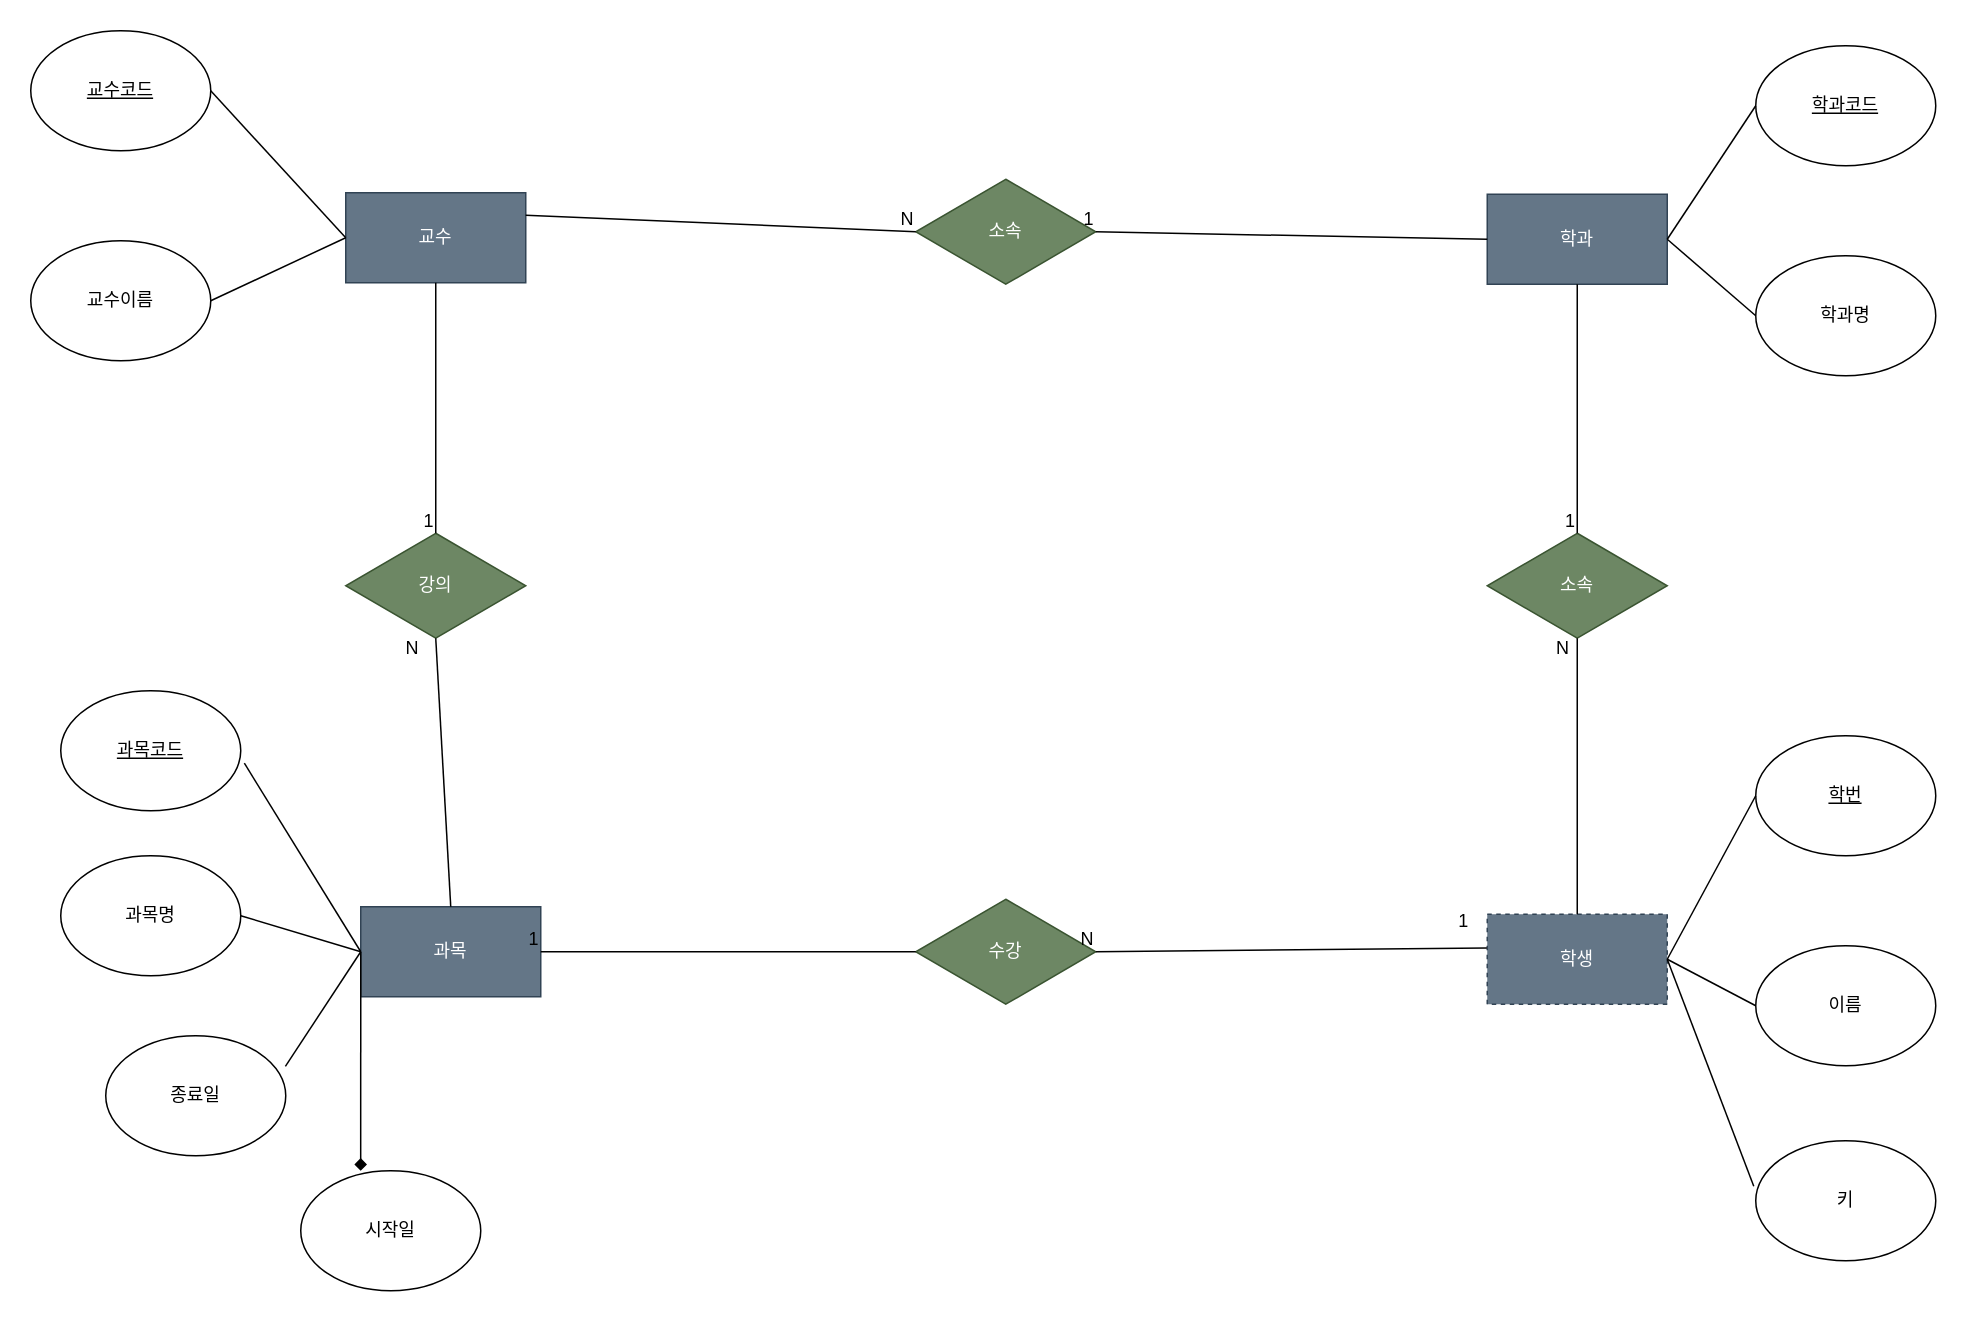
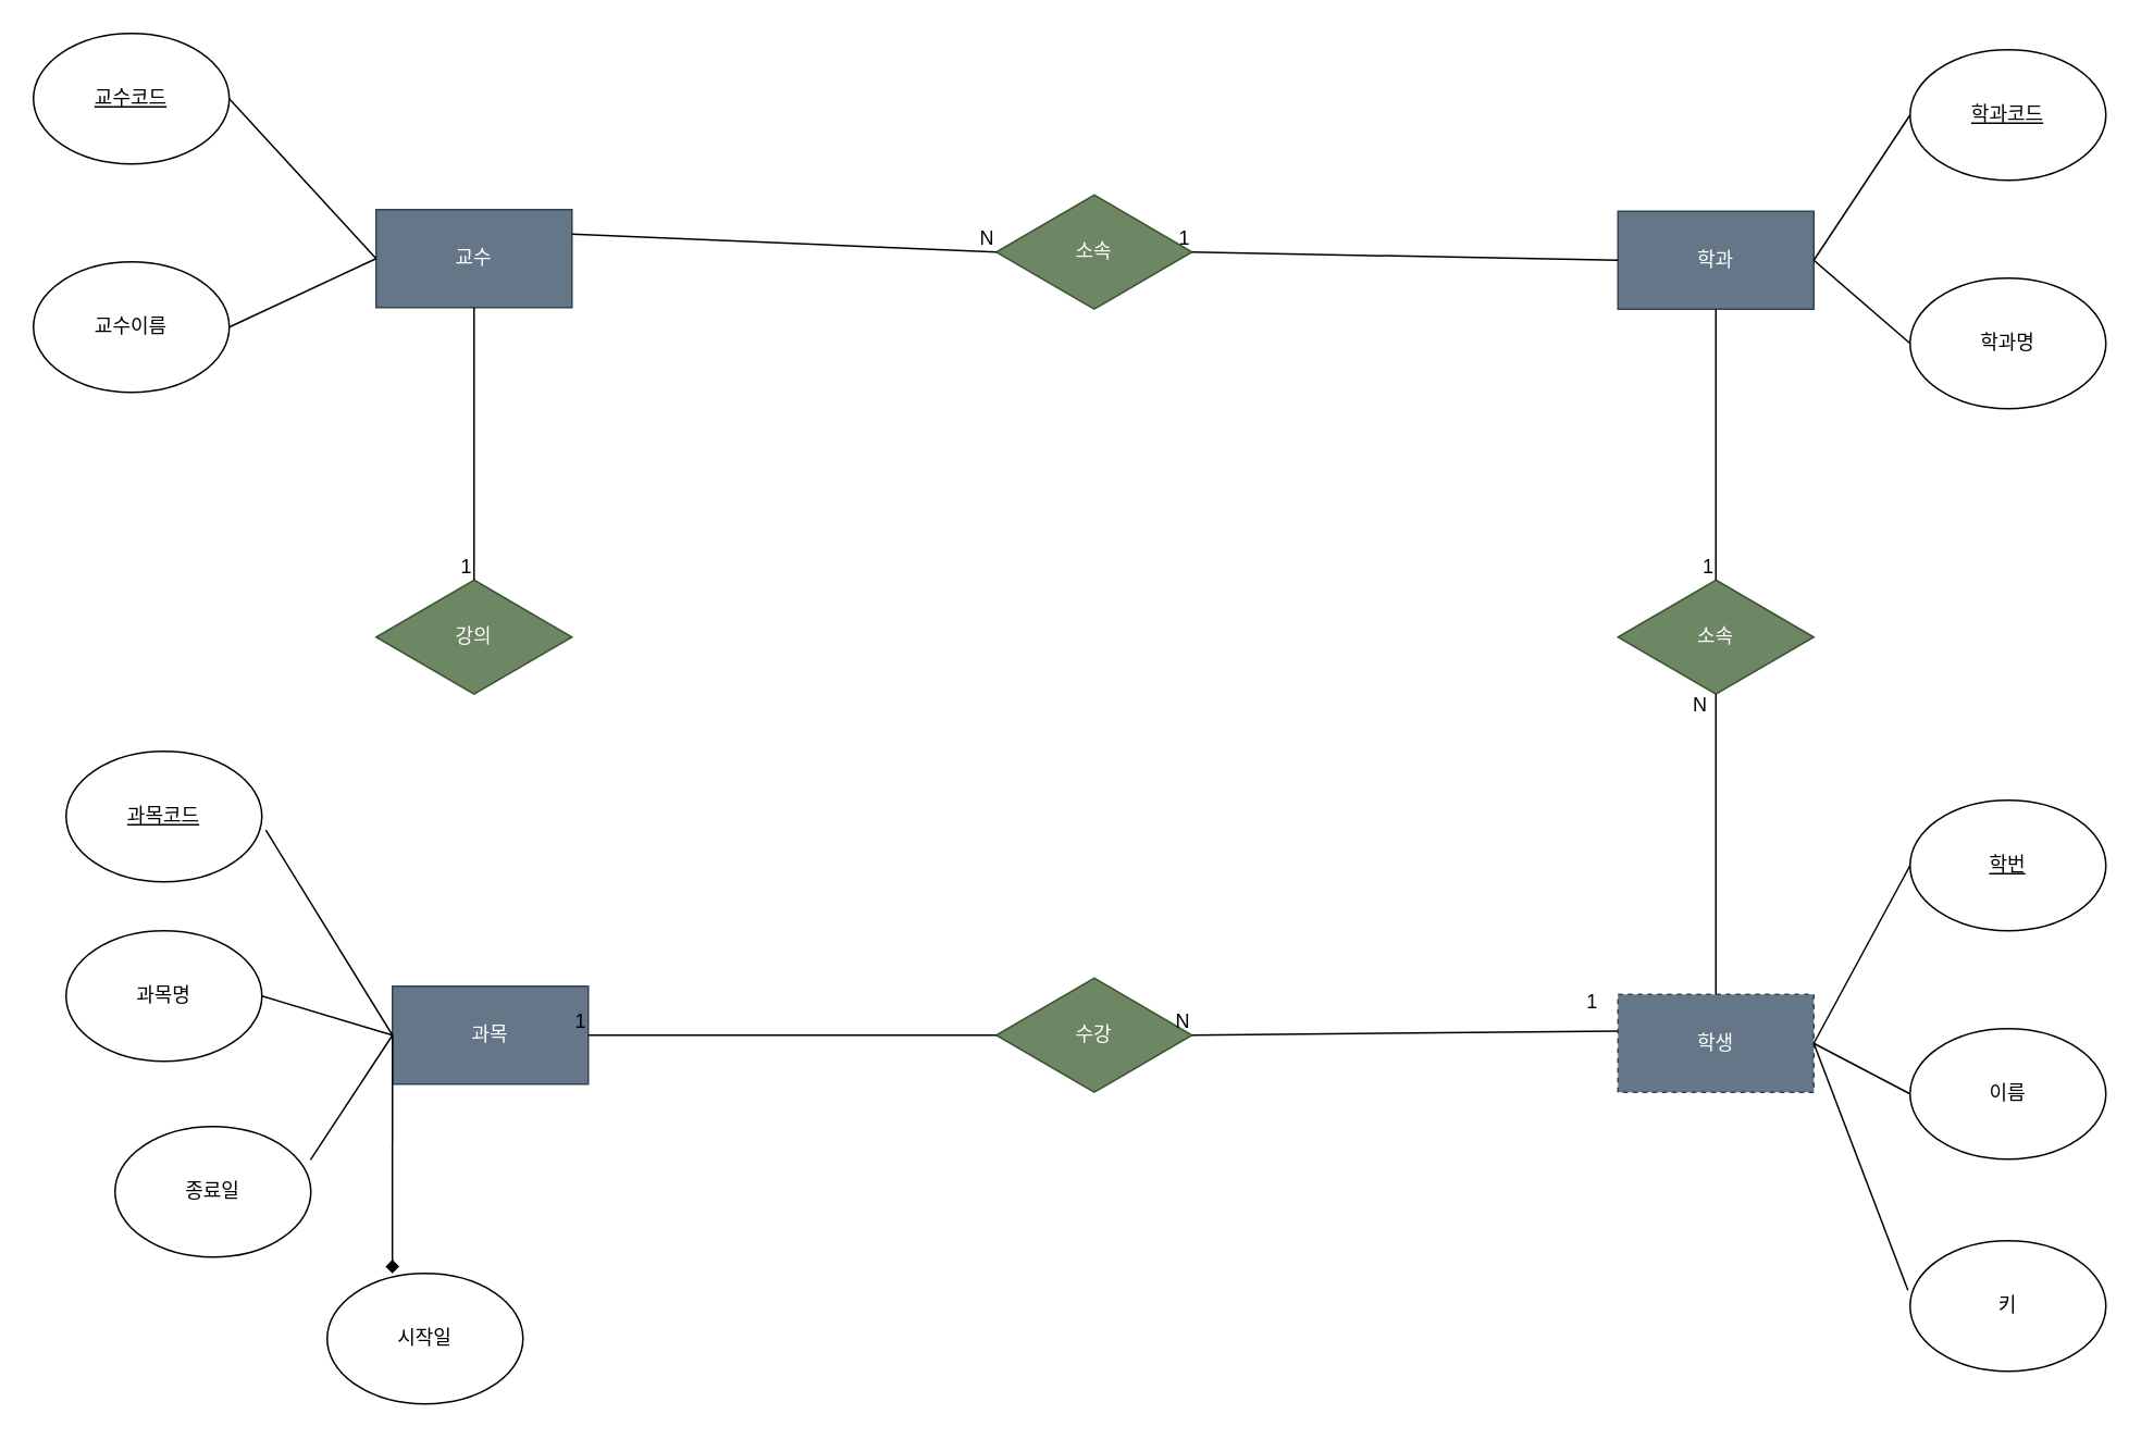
  <mxCell id="0" />
  <mxCell id="1" parent="0" />
  <mxCell id="2" value="교수" style="rounded=0;whiteSpace=wrap;html=1;fillColor=#647687;fontColor=#ffffff;strokeColor=#314354;" vertex="1" parent="1"><mxGeometry x="230" y="128" width="120" height="60" as="geometry" /></mxCell>
  <mxCell id="3" value="학과" style="rounded=0;whiteSpace=wrap;html=1;fillColor=#647687;fontColor=#ffffff;strokeColor=#314354;" vertex="1" parent="1"><mxGeometry x="991" y="129" width="120" height="60" as="geometry" /></mxCell>
  <mxCell id="4" value="과목" style="rounded=0;whiteSpace=wrap;html=1;fillColor=#647687;fontColor=#ffffff;strokeColor=#314354;" vertex="1" parent="1"><mxGeometry x="240" y="604" width="120" height="60" as="geometry" /></mxCell>
  <mxCell id="5" value="학생" style="rounded=0;whiteSpace=wrap;html=1;fillColor=#647687;fontColor=#ffffff;strokeColor=#314354;dashed=1;" vertex="1" parent="1"><mxGeometry x="991" y="609" width="120" height="60" as="geometry" /></mxCell>
  <mxCell id="6" value="강의" style="rhombus;whiteSpace=wrap;html=1;fillColor=#6d8764;fontColor=#ffffff;strokeColor=#3A5431;" vertex="1" parent="1"><mxGeometry x="230" y="355" width="120" height="70" as="geometry" /></mxCell>
  <mxCell id="7" value="소속" style="rhombus;whiteSpace=wrap;html=1;fillColor=#6d8764;fontColor=#ffffff;strokeColor=#3A5431;" vertex="1" parent="1"><mxGeometry x="610" y="119" width="120" height="70" as="geometry" /></mxCell>
  <mxCell id="8" value="소속" style="rhombus;whiteSpace=wrap;html=1;fillColor=#6d8764;fontColor=#ffffff;strokeColor=#3A5431;" vertex="1" parent="1"><mxGeometry x="991" y="355" width="120" height="70" as="geometry" /></mxCell>
  <mxCell id="9" value="수강" style="rhombus;whiteSpace=wrap;html=1;fillColor=#6d8764;fontColor=#ffffff;strokeColor=#3A5431;" vertex="1" parent="1"><mxGeometry x="610" y="599" width="120" height="70" as="geometry" /></mxCell>
  <mxCell id="10" value="&lt;u&gt;교수코드&lt;/u&gt;" style="ellipse;whiteSpace=wrap;html=1;" vertex="1" parent="1"><mxGeometry x="20" y="20" width="120" height="80" as="geometry" /></mxCell>
  <mxCell id="11" value="교수이름" style="ellipse;whiteSpace=wrap;html=1;" vertex="1" parent="1"><mxGeometry x="20" y="160" width="120" height="80" as="geometry" /></mxCell>
  <mxCell id="12" value="&lt;u&gt;과목코드&lt;/u&gt;" style="ellipse;whiteSpace=wrap;html=1;" vertex="1" parent="1"><mxGeometry x="40" y="460" width="120" height="80" as="geometry" /></mxCell>
  <mxCell id="13" value="과목명" style="ellipse;whiteSpace=wrap;html=1;" vertex="1" parent="1"><mxGeometry x="40" y="570" width="120" height="80" as="geometry" /></mxCell>
  <mxCell id="14" value="종료일" style="ellipse;whiteSpace=wrap;html=1;" vertex="1" parent="1"><mxGeometry x="70" y="690" width="120" height="80" as="geometry" /></mxCell>
  <mxCell id="15" value="시작일" style="ellipse;whiteSpace=wrap;html=1;" vertex="1" parent="1"><mxGeometry x="200" y="780" width="120" height="80" as="geometry" /></mxCell>
  <mxCell id="16" value="&lt;u&gt;학번&lt;/u&gt;" style="ellipse;whiteSpace=wrap;html=1;" vertex="1" parent="1"><mxGeometry x="1170" y="490" width="120" height="80" as="geometry" /></mxCell>
  <mxCell id="17" value="이름" style="ellipse;whiteSpace=wrap;html=1;" vertex="1" parent="1"><mxGeometry x="1170" y="630" width="120" height="80" as="geometry" /></mxCell>
  <mxCell id="18" value="키" style="ellipse;whiteSpace=wrap;html=1;" vertex="1" parent="1"><mxGeometry x="1170" y="760" width="120" height="80" as="geometry" /></mxCell>
  <mxCell id="19" value="&lt;u&gt;학과코드&lt;/u&gt;" style="ellipse;whiteSpace=wrap;html=1;" vertex="1" parent="1"><mxGeometry x="1170" y="30" width="120" height="80" as="geometry" /></mxCell>
  <mxCell id="20" value="학과명" style="ellipse;whiteSpace=wrap;html=1;" vertex="1" parent="1"><mxGeometry x="1170" y="170" width="120" height="80" as="geometry" /></mxCell>
  <mxCell id="21" value="" style="endArrow=none;html=1;rounded=0;entryX=0.5;entryY=0;entryDx=0;entryDy=0;exitX=0.5;exitY=1;exitDx=0;exitDy=0;" edge="1" parent="1" source="2" target="6"><mxGeometry relative="1" as="geometry"><mxPoint x="260" y="260" as="sourcePoint" /><mxPoint x="420" y="260" as="targetPoint" /></mxGeometry></mxCell>
  <mxCell id="22" value="1" style="resizable=0;html=1;whiteSpace=wrap;align=right;verticalAlign=bottom;" connectable="0" vertex="1" parent="21"><mxGeometry x="1" relative="1" as="geometry" /></mxCell>
- <mxCell id="23" value="" style="endArrow=none;html=1;rounded=0;entryX=0.5;entryY=1;entryDx=0;entryDy=0;exitX=0.5;exitY=0;exitDx=0;exitDy=0;" edge="1" parent="1" source="4" target="6"><mxGeometry relative="1" as="geometry"><mxPoint x="210" y="510" as="sourcePoint" /><mxPoint x="370" y="510" as="targetPoint" /></mxGeometry></mxCell>
- <mxCell id="24" value="N" style="resizable=0;html=1;whiteSpace=wrap;align=right;verticalAlign=bottom;" connectable="0" vertex="1" parent="23"><mxGeometry x="1" relative="1" as="geometry"><mxPoint x="-10" y="15" as="offset" /></mxGeometry></mxCell>
  <mxCell id="25" value="" style="endArrow=none;html=1;rounded=0;entryX=1;entryY=0.5;entryDx=0;entryDy=0;exitX=0;exitY=0.5;exitDx=0;exitDy=0;" edge="1" parent="1" source="9" target="4"><mxGeometry relative="1" as="geometry"><mxPoint x="580" y="460" as="sourcePoint" /><mxPoint x="740" y="460" as="targetPoint" /></mxGeometry></mxCell>
  <mxCell id="26" value="1" style="resizable=0;html=1;whiteSpace=wrap;align=right;verticalAlign=bottom;" connectable="0" vertex="1" parent="25"><mxGeometry x="1" relative="1" as="geometry" /></mxCell>
  <mxCell id="27" value="" style="endArrow=none;html=1;rounded=0;entryX=1;entryY=0.5;entryDx=0;entryDy=0;exitX=-0.002;exitY=0.375;exitDx=0;exitDy=0;exitPerimeter=0;" edge="1" parent="1" source="5" target="9"><mxGeometry relative="1" as="geometry"><mxPoint x="580" y="460" as="sourcePoint" /><mxPoint x="740" y="460" as="targetPoint" /></mxGeometry></mxCell>
  <mxCell id="28" value="N" style="resizable=0;html=1;whiteSpace=wrap;align=right;verticalAlign=bottom;" connectable="0" vertex="1" parent="27"><mxGeometry x="1" relative="1" as="geometry" /></mxCell>
  <mxCell id="29" value="1" style="text;html=1;align=center;verticalAlign=middle;resizable=0;points=[];autosize=1;strokeColor=none;fillColor=none;" vertex="1" parent="1"><mxGeometry x="960" y="599" width="30" height="30" as="geometry" /></mxCell>
  <mxCell id="30" value="" style="endArrow=none;html=1;rounded=0;entryX=0.5;entryY=1;entryDx=0;entryDy=0;exitX=0.5;exitY=0;exitDx=0;exitDy=0;" edge="1" parent="1" source="5" target="8"><mxGeometry relative="1" as="geometry"><mxPoint x="900" y="499.47" as="sourcePoint" /><mxPoint x="1060" y="499.47" as="targetPoint" /></mxGeometry></mxCell>
  <mxCell id="31" value="N" style="resizable=0;html=1;whiteSpace=wrap;align=right;verticalAlign=bottom;" connectable="0" vertex="1" parent="30"><mxGeometry x="1" relative="1" as="geometry"><mxPoint x="-4" y="15" as="offset" /></mxGeometry></mxCell>
  <mxCell id="32" value="" style="endArrow=none;html=1;rounded=0;exitX=0.5;exitY=1;exitDx=0;exitDy=0;entryX=0.5;entryY=0;entryDx=0;entryDy=0;" edge="1" parent="1" source="3" target="8"><mxGeometry relative="1" as="geometry"><mxPoint x="951" y="270" as="sourcePoint" /><mxPoint x="1111" y="270" as="targetPoint" /></mxGeometry></mxCell>
  <mxCell id="33" value="1" style="resizable=0;html=1;whiteSpace=wrap;align=right;verticalAlign=bottom;" connectable="0" vertex="1" parent="32"><mxGeometry x="1" relative="1" as="geometry" /></mxCell>
  <mxCell id="34" value="" style="endArrow=none;html=1;rounded=0;entryX=1;entryY=0.5;entryDx=0;entryDy=0;exitX=0;exitY=0.5;exitDx=0;exitDy=0;" edge="1" parent="1" source="3" target="7"><mxGeometry relative="1" as="geometry"><mxPoint x="770" y="160" as="sourcePoint" /><mxPoint x="930" y="160" as="targetPoint" /></mxGeometry></mxCell>
  <mxCell id="35" value="1" style="resizable=0;html=1;whiteSpace=wrap;align=right;verticalAlign=bottom;" connectable="0" vertex="1" parent="34"><mxGeometry x="1" relative="1" as="geometry" /></mxCell>
  <mxCell id="36" value="" style="endArrow=none;html=1;rounded=0;exitX=1;exitY=0.25;exitDx=0;exitDy=0;entryX=0;entryY=0.5;entryDx=0;entryDy=0;" edge="1" parent="1" source="2" target="7"><mxGeometry relative="1" as="geometry"><mxPoint x="380" y="150" as="sourcePoint" /><mxPoint x="540" y="150" as="targetPoint" /></mxGeometry></mxCell>
  <mxCell id="37" value="N" style="resizable=0;html=1;whiteSpace=wrap;align=right;verticalAlign=bottom;" connectable="0" vertex="1" parent="36"><mxGeometry x="1" relative="1" as="geometry" /></mxCell>
  <mxCell id="38" value="" style="endArrow=none;html=1;rounded=0;entryX=0;entryY=0.5;entryDx=0;entryDy=0;exitX=1;exitY=0.5;exitDx=0;exitDy=0;" edge="1" parent="1" source="10" target="2"><mxGeometry relative="1" as="geometry"><mxPoint x="160" y="60" as="sourcePoint" /><mxPoint x="300" y="59.47" as="targetPoint" /></mxGeometry></mxCell>
  <mxCell id="39" value="" style="endArrow=none;html=1;rounded=0;entryX=0;entryY=0.5;entryDx=0;entryDy=0;exitX=1;exitY=0.5;exitDx=0;exitDy=0;" edge="1" parent="1" source="11" target="2"><mxGeometry relative="1" as="geometry"><mxPoint x="60" y="260" as="sourcePoint" /><mxPoint x="220" y="260" as="targetPoint" /></mxGeometry></mxCell>
  <mxCell id="40" value="" style="endArrow=none;html=1;rounded=0;entryX=0;entryY=0.5;entryDx=0;entryDy=0;exitX=1.02;exitY=0.604;exitDx=0;exitDy=0;exitPerimeter=0;" edge="1" parent="1" source="12" target="4"><mxGeometry relative="1" as="geometry"><mxPoint x="120" y="560" as="sourcePoint" /><mxPoint x="280" y="560" as="targetPoint" /></mxGeometry></mxCell>
  <mxCell id="41" value="" style="endArrow=none;html=1;rounded=0;entryX=0;entryY=0.5;entryDx=0;entryDy=0;exitX=1;exitY=0.5;exitDx=0;exitDy=0;" edge="1" parent="1" source="13" target="4"><mxGeometry relative="1" as="geometry"><mxPoint x="30" y="660" as="sourcePoint" /><mxPoint x="190" y="660" as="targetPoint" /></mxGeometry></mxCell>
  <mxCell id="42" value="" style="endArrow=none;html=1;rounded=0;exitX=0.998;exitY=0.255;exitDx=0;exitDy=0;exitPerimeter=0;entryX=0;entryY=0.5;entryDx=0;entryDy=0;" edge="1" parent="1" source="14" target="4"><mxGeometry relative="1" as="geometry"><mxPoint x="250" y="710" as="sourcePoint" /><mxPoint x="170" y="660" as="targetPoint" /></mxGeometry></mxCell>
  <mxCell id="43" value="" style="endArrow=diamond;html=1;rounded=0;entryX=0.333;entryY=0;entryDx=0;entryDy=0;entryPerimeter=0;exitX=0;exitY=0.5;exitDx=0;exitDy=0;" edge="1" parent="1" source="4" target="15"><mxGeometry relative="1" as="geometry"><mxPoint x="220" y="720" as="sourcePoint" /><mxPoint x="380" y="720" as="targetPoint" /></mxGeometry></mxCell>
  <mxCell id="44" value="" style="endArrow=none;html=1;rounded=0;entryX=0;entryY=0.5;entryDx=0;entryDy=0;exitX=1;exitY=0.5;exitDx=0;exitDy=0;" edge="1" parent="1" source="3" target="19"><mxGeometry relative="1" as="geometry"><mxPoint x="990" y="70" as="sourcePoint" /><mxPoint x="1150" y="70" as="targetPoint" /></mxGeometry></mxCell>
  <mxCell id="45" value="" style="endArrow=none;html=1;rounded=0;entryX=0;entryY=0.5;entryDx=0;entryDy=0;exitX=1;exitY=0.5;exitDx=0;exitDy=0;" edge="1" parent="1" source="3" target="20"><mxGeometry relative="1" as="geometry"><mxPoint x="580" y="460" as="sourcePoint" /><mxPoint x="740" y="460" as="targetPoint" /></mxGeometry></mxCell>
  <mxCell id="46" value="" style="endArrow=none;html=1;rounded=0;entryX=0;entryY=0.5;entryDx=0;entryDy=0;exitX=1;exitY=0.5;exitDx=0;exitDy=0;" edge="1" parent="1" source="5" target="16"><mxGeometry relative="1" as="geometry"><mxPoint x="580" y="460" as="sourcePoint" /><mxPoint x="740" y="460" as="targetPoint" /></mxGeometry></mxCell>
  <mxCell id="47" value="" style="endArrow=none;html=1;rounded=0;entryX=0;entryY=0.5;entryDx=0;entryDy=0;exitX=1;exitY=0.5;exitDx=0;exitDy=0;" edge="1" parent="1" source="5" target="17"><mxGeometry relative="1" as="geometry"><mxPoint x="580" y="460" as="sourcePoint" /><mxPoint x="740" y="460" as="targetPoint" /></mxGeometry></mxCell>
  <mxCell id="48" value="" style="endArrow=none;html=1;rounded=0;entryX=-0.011;entryY=0.38;entryDx=0;entryDy=0;entryPerimeter=0;exitX=1;exitY=0.5;exitDx=0;exitDy=0;" edge="1" parent="1" source="5" target="18"><mxGeometry relative="1" as="geometry"><mxPoint x="580" y="460" as="sourcePoint" /><mxPoint x="740" y="460" as="targetPoint" /></mxGeometry></mxCell>
